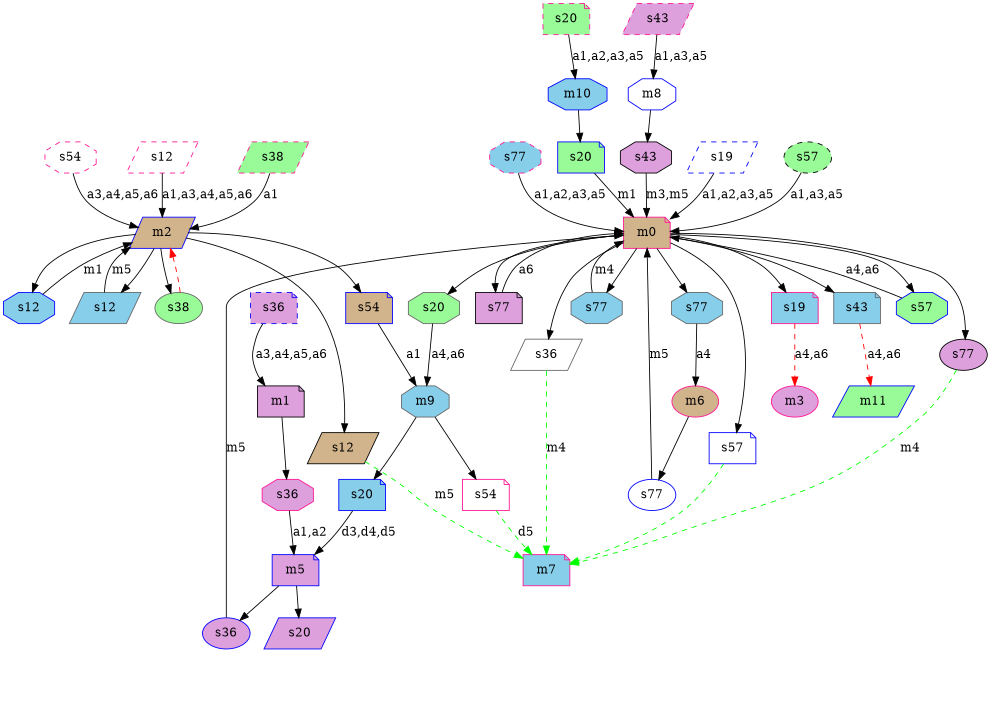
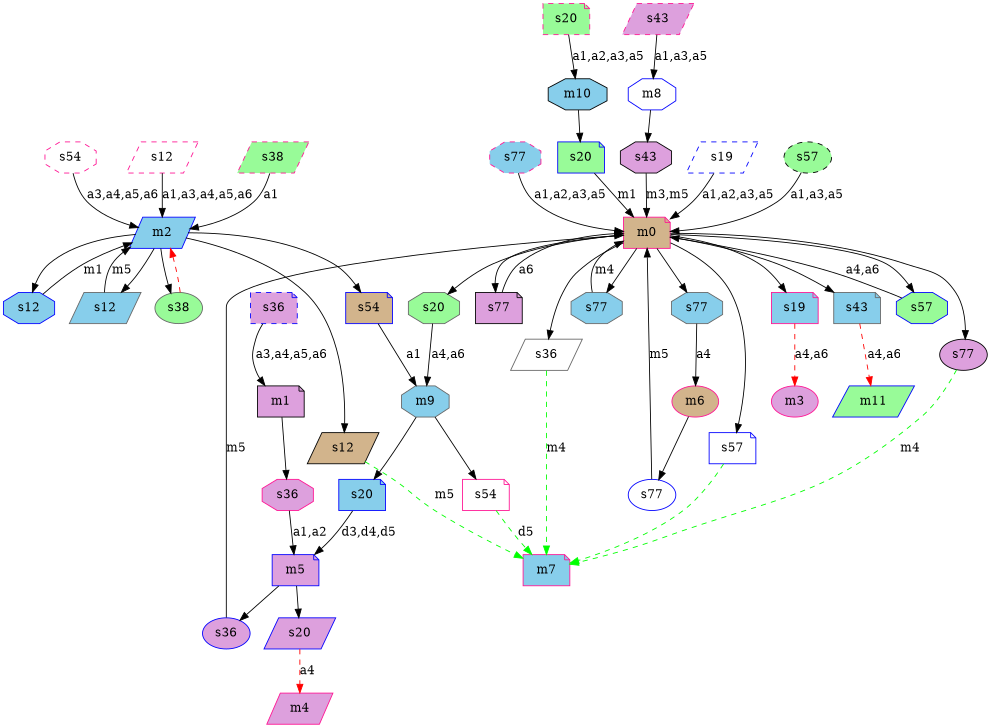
  digraph {
    node [color=blue fillcolor=skyblue shape=note style=filled]
-   m10 [shape=octagon]
+   m10 [color=black shape=octagon]
    n2 [fillcolor=palegreen label=s20]
    m0 [color=deeppink fillcolor=tan]
    m11 [fillcolor=palegreen shape=parallelogram]
    n5 [color=deeppink label=s19]
    n6 [color=gray40 fillcolor=palegreen label=s20 shape=octagon]
    n7 [color=gray40 fillcolor=white label=s36 shape=parallelogram]
    n8 [color=gray40 label=s43]
    n9 [fillcolor=palegreen label=s57 shape=octagon]
    n10 [fillcolor=white label=s57]
    n11 [color=black fillcolor=plum label=s77]
    n12 [color=gray40 label=s77 shape=octagon]
    n13 [color=gray40 label=s77 shape=octagon]
    n14 [color=black fillcolor=plum label=s77 shape=ellipse]
    m3 [color=deeppink fillcolor=plum shape=ellipse]
    m9 [color=gray40 shape=octagon]
    m7 [color=deeppink]
    m6 [color=deeppink fillcolor=tan shape=ellipse]
    n19 [label=s20]
    n20 [color=deeppink fillcolor=white label=s54]
    m5 [fillcolor=plum]
    m1 [color=black fillcolor=plum]
    n23 [color=deeppink fillcolor=plum label=s36 shape=octagon]
-   m2 [fillcolor=tan shape=parallelogram]
+   m4 [color=deeppink fillcolor=plum shape=parallelogram]
+   m2 [shape=parallelogram]
    n26 [color=gray40 label=s12 shape=parallelogram]
    n27 [label=s12 shape=octagon]
    n28 [color=black fillcolor=tan label=s12 shape=parallelogram]
    n29 [color=gray40 fillcolor=palegreen label=s38 shape=ellipse]
    n30 [fillcolor=tan label=s54]
    n31 [fillcolor=plum label=s20 shape=parallelogram]
    n32 [fillcolor=plum label=s36 shape=ellipse]
    n33 [fillcolor=white label=s77 shape=ellipse]
    m8 [fillcolor=white shape=octagon]
    n35 [color=black fillcolor=plum label=s43 shape=octagon]
    n36 [color=deeppink fillcolor=white label=s12 shape=parallelogram style="dashed,filled"]
    n37 [fillcolor=white label=s19 shape=parallelogram style="dashed,filled"]
    n38 [color=deeppink fillcolor=palegreen label=s20 style="dashed,filled"]
    n39 [fillcolor=plum label=s36 style="dashed,filled"]
    n40 [color=deeppink fillcolor=palegreen label=s38 shape=parallelogram style="dashed,filled"]
    n41 [color=deeppink fillcolor=plum label=s43 shape=parallelogram style="dashed,filled"]
    n42 [color=deeppink fillcolor=white label=s54 shape=octagon style="dashed,filled"]
    n43 [color=black fillcolor=palegreen label=s57 shape=ellipse style="dashed,filled"]
    n44 [color=deeppink label=s77 shape=octagon style="dashed,filled"]
    m10 -> n2
    n2 -> m0 [label=m1]
    m0 -> n5
    m0 -> n6
    m0 -> n7
    m0 -> n8
    m0 -> n9
    m0 -> n10
    m0 -> n11
    m0 -> n12
    m0 -> n13
    m0 -> n14
    n5 -> m3 [color=red label="a4,a6" style=dashed]
    n6 -> m9 [label="a4,a6"]
    n7 -> m7 [color=green label=m4 style=dashed]
    n8 -> m11 [color=red label="a4,a6" style=dashed]
    n9 -> m0 [label="a4,a6"]
    n10 -> m7 [color=green style=dashed]
    n11 -> m0 [label=a6]
    n12 -> m6 [label=a4]
    n13 -> m0 [label=m4]
    n14 -> m7 [color=green label=m4 style=dashed]
    m9 -> n19
    m9 -> n20
    m6 -> n33
    n19 -> m5 [label="d3,d4,d5"]
    n20 -> m7 [color=green label=d5 style=dashed]
    m5 -> n31
    m5 -> n32
    m1 -> n23
    n23 -> m5 [label="a1,a2"]
    m2 -> n26
    m2 -> n27
    m2 -> n28
    m2 -> n29
    m2 -> n30
    n26 -> m2 [label=m5]
    n27 -> m2 [label=m1]
    n28 -> m7 [color=green label=m5 style=dashed]
    n29 -> m2 [color=red style=dashed]
    n30 -> m9 [label=a1]
+   n31 -> m4 [color=red label=a4 style=dashed]
    n32 -> m0 [label=m5]
    n33 -> m0 [label=m5]
    m8 -> n35
    n35 -> m0 [label="m3,m5"]
    n36 -> m2 [label="a1,a3,a4,a5,a6"]
    n37 -> m0 [label="a1,a2,a3,a5"]
    n38 -> m10 [label="a1,a2,a3,a5"]
    n39 -> m1 [label="a3,a4,a5,a6"]
    n40 -> m2 [label=a1]
    n41 -> m8 [label="a1,a3,a5"]
    n42 -> m2 [label="a3,a4,a5,a6"]
    n43 -> m0 [label="a1,a3,a5"]
    n44 -> m0 [label="a1,a2,a3,a5"]
  }
